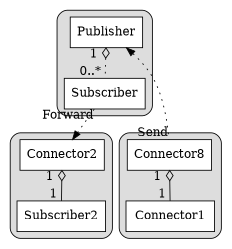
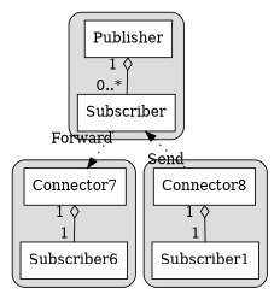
  digraph {
    newrank=true
    node [fillcolor=white shape=box style=filled]
    edge [arrowtail=odiamond dir=back headlabel="1 " taillabel="1  "]
-   n1 [label=Connector1]
-   n2 [label=Subscriber2]
-   n3 [label=Connector2]
+   n1 [label=Subscriber1]
+   n2 [label=Subscriber6]
+   n3 [label=Connector7]
    n4 [label=Connector8]
    n5 [label=Publisher]
    n6 [label=Subscriber]
    subgraph sub_1 {
      rank=same
      n1
      n2
    }
    subgraph cluster_2 {
      bgcolor="#DDDDDD"
      style=rounded
      n2
      n3
    }
    subgraph cluster_3 {
      bgcolor="#DDDDDD"
      style=rounded
      n1
      n4
    }
    subgraph cluster_4 {
      bgcolor="#DDDDDD"
      style=rounded
      n5
      n6
    }
    n3 -> n2
    n4 -> n1
-   n5 -> n4 [headlabel=Send labelangle=-60 labeldistance=2 style=dotted arrowtail="" taillabel=""]
-   n5 -> n6 [headlabel="0..* " style=dotted]
+   n6 -> n4 [headlabel=Send labelangle=-60 labeldistance=2 style=dotted arrowtail="" taillabel=""]
+   n5 -> n6 [headlabel="0..* "]
    n6 -> n3 [labeldistance=1.9 style=dotted taillabel=Forward arrowtail="" dir="" headlabel=""]
  }
